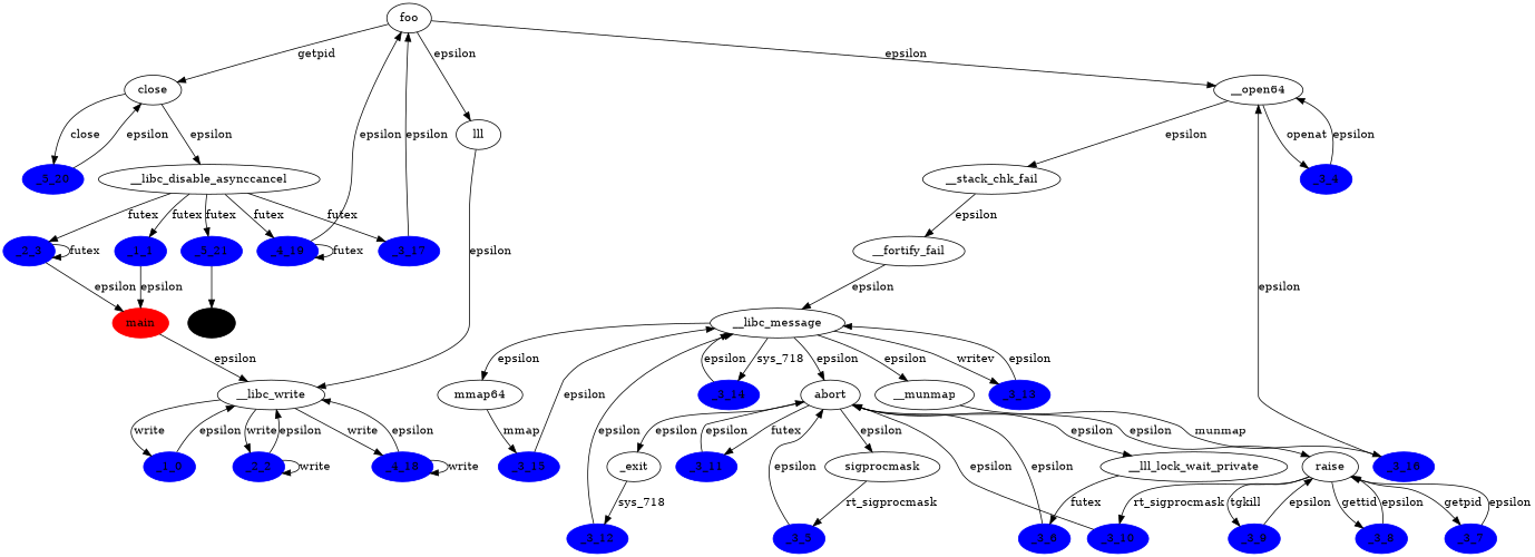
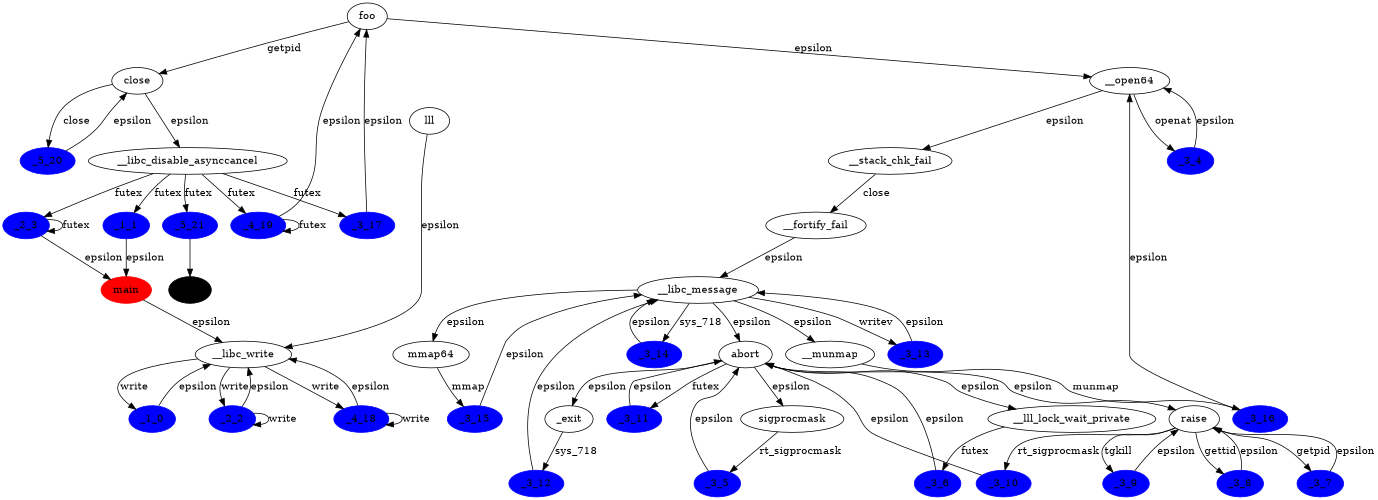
  digraph {
    node [color=blue style=filled]
    main [color=red]
    __libc_write [color="" style=""]
    _1_0
    _2_2
    _4_18
    __libc_disable_asynccancel [color="" style=""]
    _1_1
    _2_3
    _3_17
    _4_19
    _5_21
    foo [color="" style=""]
    exit [color=black]
    n14 [label=lll color="" style=""]
    __open64 [color="" style=""]
    close [color="" style=""]
    _3_4
    __stack_chk_fail [color="" style=""]
    _5_20
    __fortify_fail [color="" style=""]
    __libc_message [color="" style=""]
    abort [color="" style=""]
    _3_13
    _3_14
    mmap64 [color="" style=""]
    __munmap [color="" style=""]
    sigprocmask [color="" style=""]
    __lll_lock_wait_private [color="" style=""]
    raise [color="" style=""]
    _3_11
    _exit [color="" style=""]
    _3_15
    _3_16
    _3_5
    _3_6
    _3_7
    _3_8
    _3_9
    _3_10
    _3_12
    main -> __libc_write [label=epsilon]
    __libc_write -> _1_0 [label=write]
    __libc_write -> _2_2 [label=write]
    __libc_write -> _4_18 [label=write]
    _1_0 -> __libc_write [label=epsilon]
    _2_2 -> __libc_write [label=epsilon]
    _2_2 -> _2_2 [label=write]
    _4_18 -> __libc_write [label=epsilon]
    _4_18 -> _4_18 [label=write]
    __libc_disable_asynccancel -> _1_1 [label=futex]
    __libc_disable_asynccancel -> _2_3 [label=futex]
    __libc_disable_asynccancel -> _3_17 [label=futex]
    __libc_disable_asynccancel -> _4_19 [label=futex]
    __libc_disable_asynccancel -> _5_21 [label=futex]
    _1_1 -> main [label=epsilon]
    _2_3 -> main [label=epsilon]
    _2_3 -> _2_3 [label=futex]
    _3_17 -> foo [label=epsilon]
    _4_19 -> _4_19 [label=futex]
    _4_19 -> foo [label=epsilon]
    _5_21 -> exit
-   foo -> n14 [label=epsilon]
    foo -> __open64 [label=epsilon]
    foo -> close [label=getpid]
    n14 -> __libc_write [label=epsilon]
    __open64 -> _3_4 [label=openat]
    __open64 -> __stack_chk_fail [label=epsilon]
    close -> __libc_disable_asynccancel [label=epsilon]
    close -> _5_20 [label=close]
    _3_4 -> __open64 [label=epsilon]
-   __stack_chk_fail -> __fortify_fail [label=epsilon]
+   __stack_chk_fail -> __fortify_fail [label=close]
    _5_20 -> close [label=epsilon]
    __fortify_fail -> __libc_message [label=epsilon]
    __libc_message -> abort [label=epsilon]
    __libc_message -> _3_13 [label=writev]
    __libc_message -> _3_14 [label=sys_718]
    __libc_message -> mmap64 [label=epsilon]
    __libc_message -> __munmap [label=epsilon]
    abort -> sigprocmask [label=epsilon]
    abort -> __lll_lock_wait_private [label=epsilon]
    abort -> raise [label=epsilon]
    abort -> _3_11 [label=futex]
    abort -> _exit [label=epsilon]
    _3_13 -> __libc_message [label=epsilon]
    _3_14 -> __libc_message [label=epsilon]
    mmap64 -> _3_15 [label=mmap]
    __munmap -> _3_16 [label=munmap]
    sigprocmask -> _3_5 [label=rt_sigprocmask]
    __lll_lock_wait_private -> _3_6 [label=futex]
    raise -> _3_7 [label=getpid]
    raise -> _3_8 [label=gettid]
    raise -> _3_9 [label=tgkill]
    raise -> _3_10 [label=rt_sigprocmask]
    _3_11 -> abort [label=epsilon]
    _exit -> _3_12 [label=sys_718]
    _3_15 -> __libc_message [label=epsilon]
    _3_16 -> __open64 [label=epsilon]
    _3_5 -> abort [label=epsilon]
    _3_6 -> abort [label=epsilon]
    _3_7 -> raise [label=epsilon]
    _3_8 -> raise [label=epsilon]
    _3_9 -> raise [label=epsilon]
    _3_10 -> abort [label=epsilon]
    _3_12 -> __libc_message [label=epsilon]
  }
